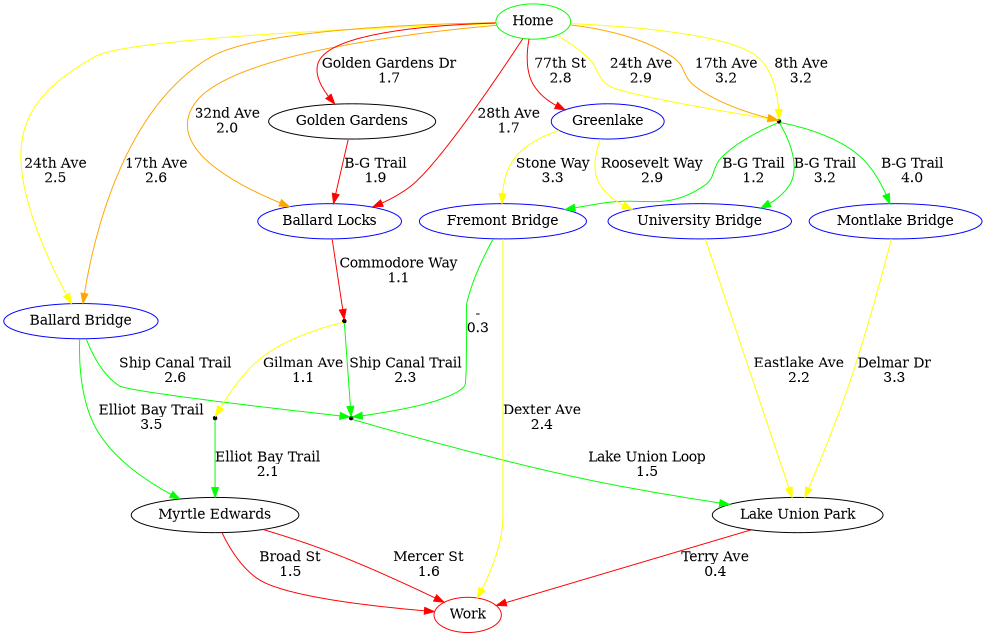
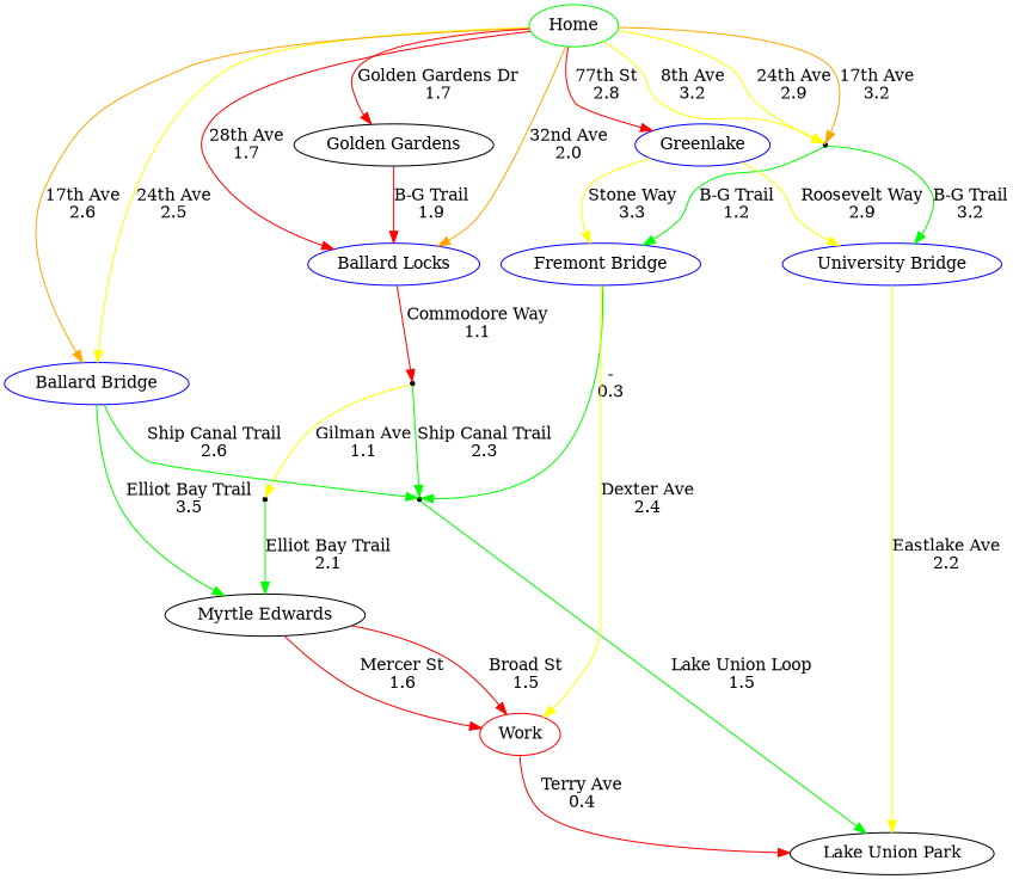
  digraph {
    edge [color=yellow route_type="Multi-use Trail" via="B-G Trail" weight=3.2]
    Home [color=green]
    "Ballard Locks" [color=blue]
    "Ballard Bridge" [color=blue]
    "Fred Meyer" [shape=point]
    "Golden Gardens"
    Greenlake [color=blue]
    "Fisherman's Terminal" [shape=point]
    "Diamond Marina" [shape=point]
    "Myrtle Edwards"
    "Fremont Bridge" [color=blue]
    "University Bridge" [color=blue]
-   "Montlake Bridge" [color=blue]
    "Ballmer Yard" [shape=point]
    "Lake Union Park"
    Work [color=red]
    Home -> "Ballard Locks" [color=orange label="32nd Ave\n2.0" route_type=Sharrow via="32nd Ave" weight=2.0]
    Home -> "Ballard Locks" [color=red label="28th Ave\n1.7" route_type=Road via="28th Ave" weight=1.7]
    Home -> "Ballard Bridge" [label="24th Ave\n2.5" route_type="Road, Minor Separation" via="24th Ave" weight=2.5]
    Home -> "Ballard Bridge" [color=orange label="17th Ave\n2.6" route_type=Sharrow via="17th Ave" weight=2.6]
    Home -> "Fred Meyer" [label="24th Ave\n2.9" route_type="Road, Minor Separation" via="24th Ave" weight=2.9]
    Home -> "Fred Meyer" [color=orange label="17th Ave\n3.2" route_type=Sharrow via="17th Ave"]
    Home -> "Fred Meyer" [label="8th Ave\n3.2" route_type="Road, Minor Separation" via="8th Ave"]
    Home -> "Golden Gardens" [color=red label="Golden Gardens Dr\n1.7" route_type=Road via="Golden Gardens Dr" weight=1.7]
    Home -> Greenlake [color=red label="77th St\n2.8" route_type=Road via="77th St" weight=2.8]
    "Ballard Locks" -> "Fisherman's Terminal" [color=red label="Commodore Way\n1.1" route_type=Road via="Commodore Way" weight=1.1]
    "Ballard Bridge" -> "Diamond Marina" [color=green label="Ship Canal Trail\n2.6" via="Ship Canal Trail" weight=2.6]
    "Ballard Bridge" -> "Myrtle Edwards" [color=green label="Elliot Bay Trail\n3.5" via="Elliot Bay Trail" weight=3.5]
    "Fred Meyer" -> "Fremont Bridge" [color=green label="B-G Trail\n1.2" weight=1.2]
    "Fred Meyer" -> "University Bridge" [color=green label="B-G Trail\n3.2"]
-   "Fred Meyer" -> "Montlake Bridge" [color=green label="B-G Trail\n4.0" weight=4.0]
    "Golden Gardens" -> "Ballard Locks" [color=red label="B-G Trail\n1.9" weight=1.9]
    Greenlake -> "Fremont Bridge" [label="Stone Way\n3.3" route_type="Road, Minor Separation" via="Stone Way" weight=3.3]
    Greenlake -> "University Bridge" [label="Roosevelt Way\n2.9" route_type="Road, Minor Separation" via="Roosevelt Way" weight=2.9]
    "Fisherman's Terminal" -> "Diamond Marina" [color=green label="Ship Canal Trail\n2.3" via="Ship Canal Trail" weight=2.3]
    "Fisherman's Terminal" -> "Ballmer Yard" [label="Gilman Ave\n1.1" route_type="Road, Major Separation" via="Gilman Ave" weight=1.1]
    "Diamond Marina" -> "Lake Union Park" [color=green label="Lake Union Loop\n1.5" via="Lake Union Loop" weight=1.5]
    "Myrtle Edwards" -> Work [color=red label="Mercer St\n1.6" route_type=Road via="Mercer St" weight=1.6]
    "Myrtle Edwards" -> Work [color=red label="Broad St\n1.5" route_type=Road via="Broad St" weight=1.5]
    "Fremont Bridge" -> "Diamond Marina" [color=green label="-\n0.3" via="-" weight=0.3]
    "Fremont Bridge" -> Work [label="Dexter Ave\n2.4" route_type="Road, Minor Separation" via="Dexter Ave" weight=2.4]
    "University Bridge" -> "Lake Union Park" [label="Eastlake Ave\n2.2" route_type="Road, Minor Separation" via="Eastlake Ave" weight=2.2]
-   "Montlake Bridge" -> "Lake Union Park" [label="Delmar Dr\n3.3" route_type="Road, Minor Separation" via="Delmar Dr" weight=3.3]
    "Ballmer Yard" -> "Myrtle Edwards" [color=green label="Elliot Bay Trail\n2.1" via="Elliot Bay Trail" weight=2.1]
-   "Lake Union Park" -> Work [color=red label="Terry Ave\n0.4" route_type=Road via="Terry Ave" weight=0.4]
+   Work -> "Lake Union Park" [color=red label="Terry Ave\n0.4" route_type=Road via="Terry Ave" weight=0.4]
  }
